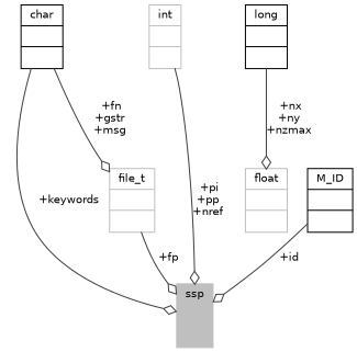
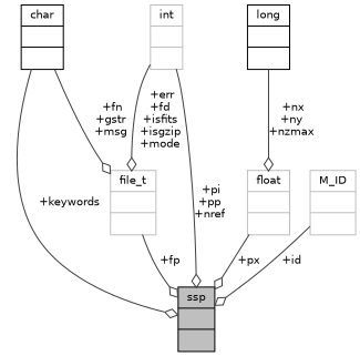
  digraph {
    node [color=grey75 fontname=Helvetica fontsize=10 shape=record]
    edge [arrowhead=odiamond color=grey25 fontname=Helvetica fontsize=10 labelfontname=Helvetica labelfontsize=10 style=solid]
-   n1 [fillcolor=grey75 fontcolor=black height=0.2 label="{ssp\n||}" style=filled width=0.4]
+   n1 [color=black fillcolor=grey75 fontcolor=black height=0.2 label="{ssp\n||}" style=filled width=0.4]
    n2 [height=0.2 label="{file_t\n||}" width=0.4]
    n3 [color=black height=0.2 label="{char\n||}" width=0.4]
    n4 [height=0.2 label="{int\n||}" width=0.4]
    n5 [height=0.2 label="{float\n||}" width=0.4]
    n6 [color=black height=0.2 label="{long\n||}" width=0.4]
-   n7 [color=black height=0.2 label="{M_ID\n||}" width=0.4]
+   n7 [height=0.2 label="{M_ID\n||}" width=0.4]
    n2 -> n1 [label=" +fp"]
    n3 -> n1 [label=" +keywords"]
    n3 -> n2 [label=" +fn\n+gstr\n+msg"]
    n4 -> n1 [label=" +pi\n+pp\n+nref"]
+   n4 -> n2 [label=" +err\n+fd\n+isfits\n+isgzip\n+mode"]
+   n5 -> n1 [label=" +px"]
    n6 -> n5 [label=" +nx\n+ny\n+nzmax"]
    n7 -> n1 [label=" +id"]
  }
